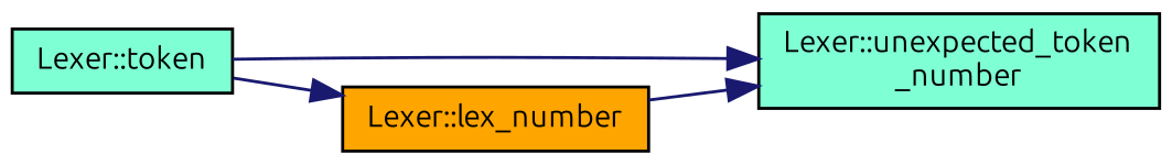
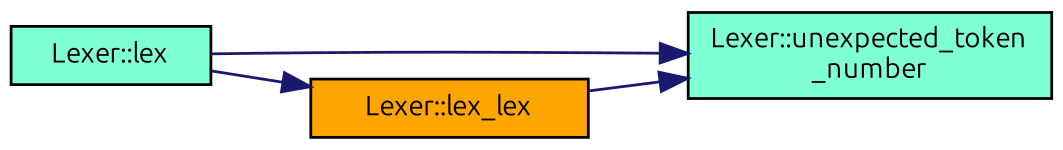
  digraph {
    fontname=Ubuntu
    rankdir=RL
    node [color=black fillcolor=aquamarine fontname=Ubuntu fontsize=10 shape=record style=filled]
    edge [color=midnightblue dir=back fontname=Ubuntu fontsize=10 labelfontname=Helvetica labelfontsize=10 style=solid]
    n1 [fontcolor=black height=0.2 label="Lexer::unexpected_token\l_number" width=0.4]
-   n2 [height=0.2 label="Lexer::token" width=0.4]
-   n3 [fillcolor=orange height=0.2 label="Lexer::lex_number" width=0.4]
+   n2 [height=0.2 label="Lexer::lex" width=0.4]
+   n3 [fillcolor=orange height=0.2 label="Lexer::lex_lex" width=0.4]
    n1 -> n2
    n1 -> n3
    n3 -> n2
  }
